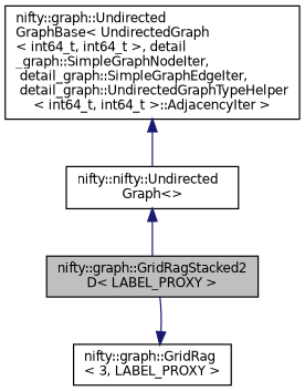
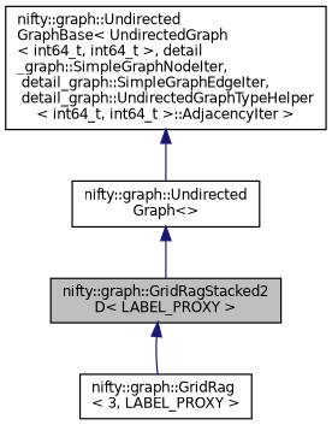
  digraph {
    rankdir=TB
    node [color=black fillcolor=white fontname=Helvetica fontsize=10 shape=record style=filled]
    edge [color=midnightblue dir=back fontname=Helvetica fontsize=10 labelfontname=Helvetica labelfontsize=10 style=solid]
    n1 [fillcolor=grey75 fontcolor=black height=0.2 label="nifty::graph::GridRagStacked2\lD\< LABEL_PROXY \>" width=0.4]
    n2 [height=0.2 label="nifty::graph::GridRag\l\< 3, LABEL_PROXY \>" width=0.4]
-   n3 [height=0.2 label="nifty::nifty::Undirected\lGraph\<\>" width=0.4]
+   n3 [height=0.2 label="nifty::graph::Undirected\lGraph\<\>" width=0.4]
    n4 [height=0.2 label="nifty::graph::Undirected\lGraphBase\< UndirectedGraph\l\< int64_t, int64_t \>, detail\l_graph::SimpleGraphNodeIter,\l detail_graph::SimpleGraphEdgeIter,\l detail_graph::UndirectedGraphTypeHelper\l\< int64_t, int64_t \>::AdjacencyIter \>" width=0.4]
-   n2 -> n1
+   n1 -> n2
    n3 -> n1
    n4 -> n3
  }
